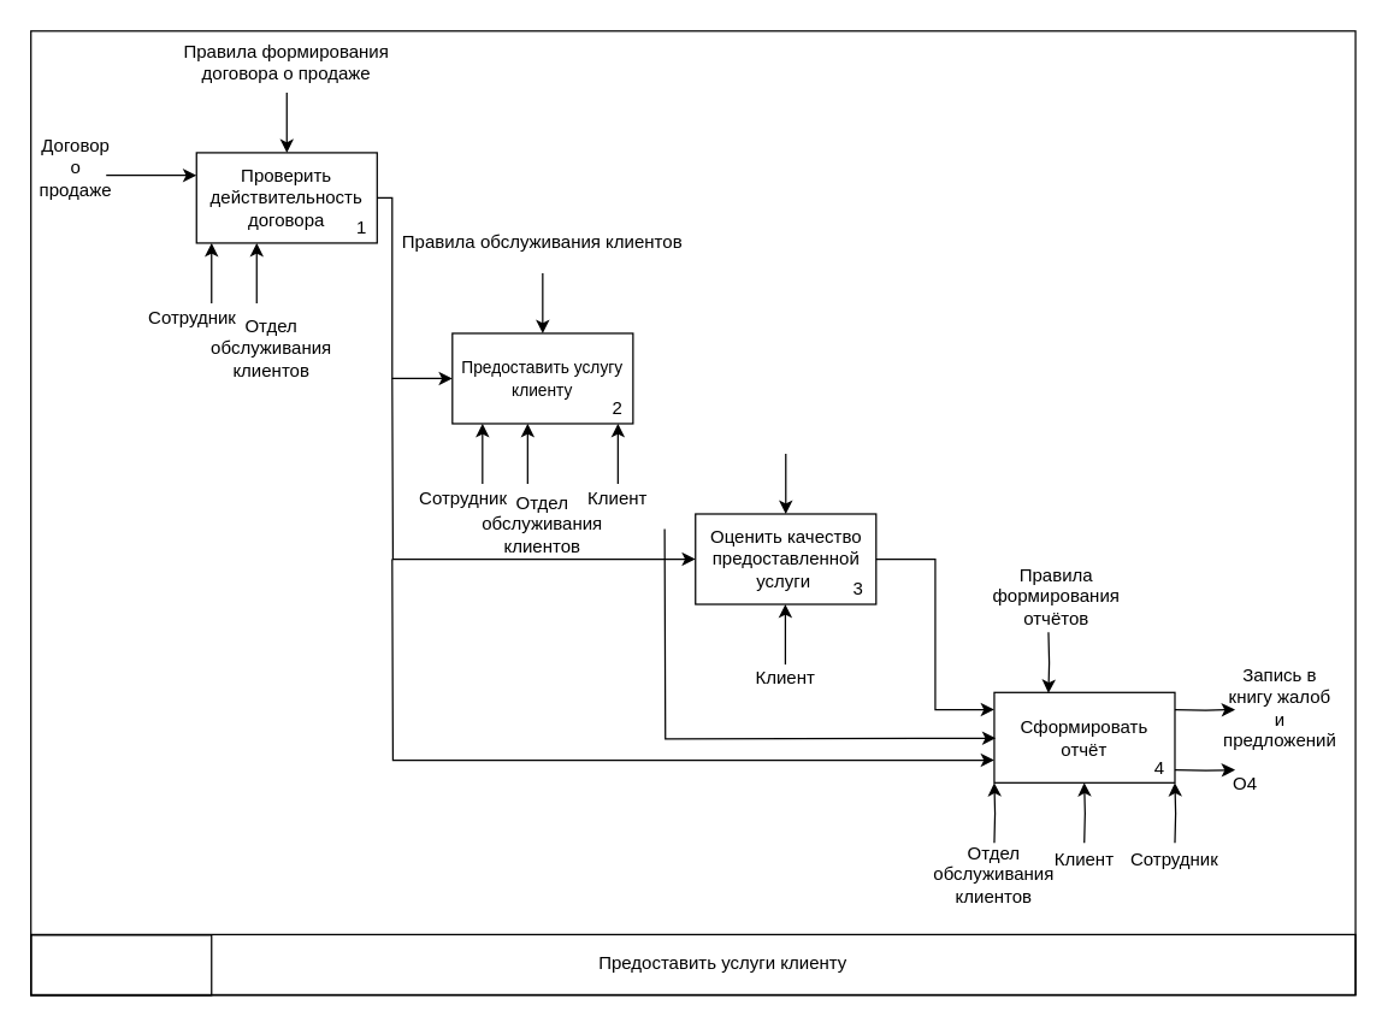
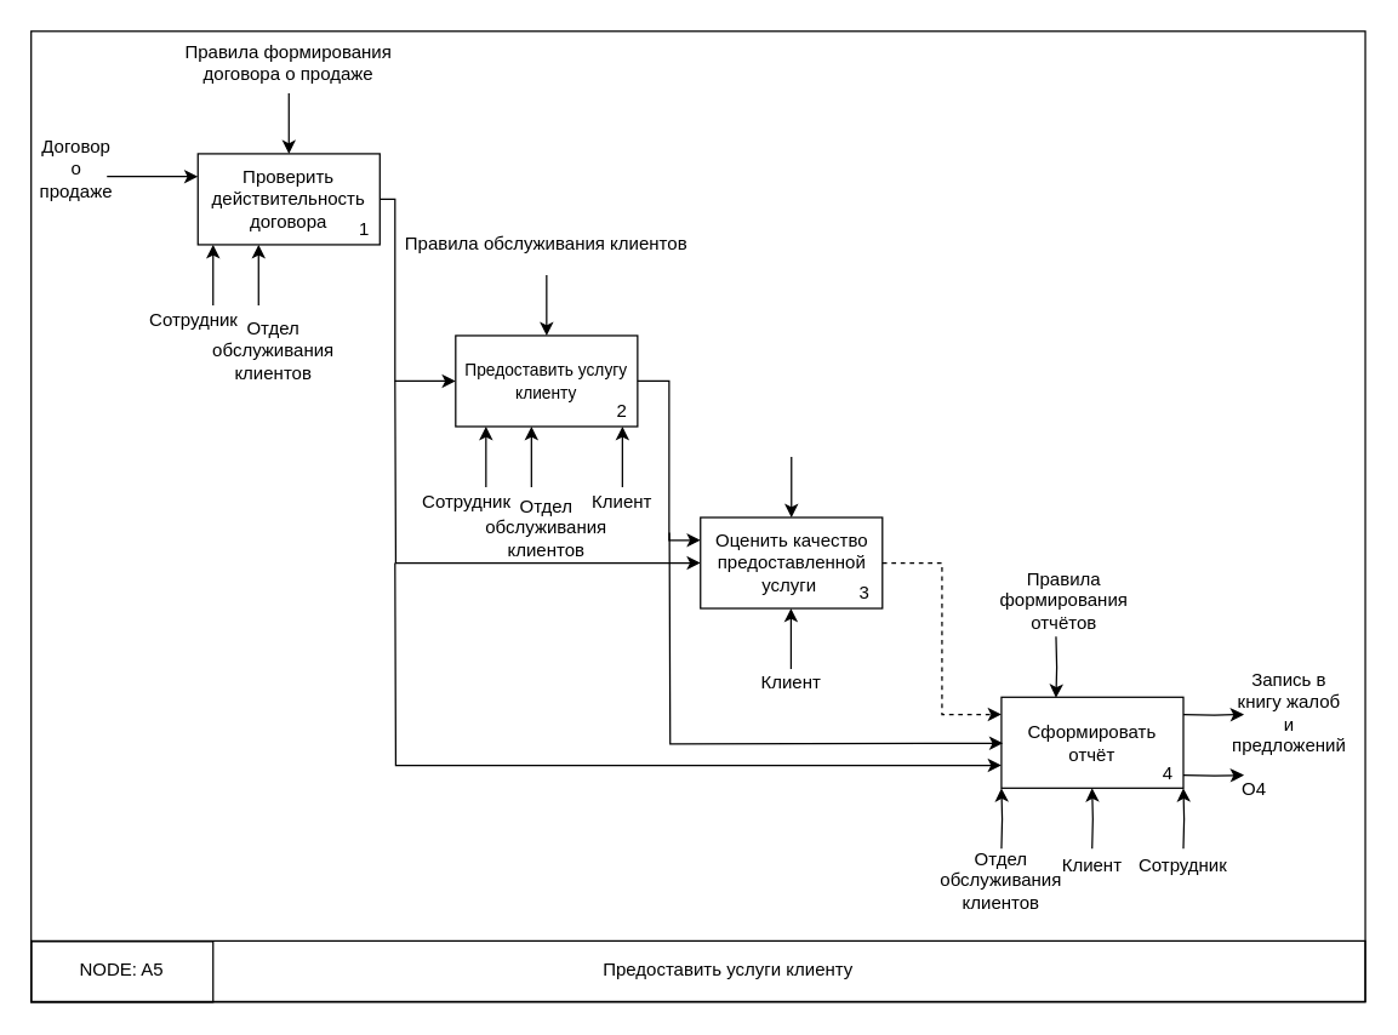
  <mxCell id="0" />
  <mxCell id="1" parent="0" />
  <mxCell id="2" value="" style="rounded=0;whiteSpace=wrap;html=1;fillColor=none;" vertex="1" parent="1"><mxGeometry y="20.14" width="880" height="640.65" as="geometry" x="20" /></mxCell>
  <mxCell id="3" value="" style="rounded=0;whiteSpace=wrap;html=1;fillColor=none;" vertex="1" parent="1"><mxGeometry y="620.44" width="880" height="40" as="geometry" x="20" /></mxCell>
  <mxCell id="4" value="" style="rounded=0;whiteSpace=wrap;html=1;fillColor=none;" vertex="1" parent="1"><mxGeometry y="620.79" width="120" height="40" as="geometry" x="20" /></mxCell>
+ <mxCell id="5" value="NODE: A5" style="text;html=1;strokeColor=none;fillColor=none;align=center;verticalAlign=middle;whiteSpace=wrap;rounded=0;" vertex="1" parent="1"><mxGeometry x="45" y="629.79" width="70" height="20" as="geometry" /></mxCell>
  <mxCell id="6" value="Предоставить услуги клиенту" style="text;html=1;strokeColor=none;fillColor=none;align=center;verticalAlign=middle;whiteSpace=wrap;rounded=0;" vertex="1" parent="1"><mxGeometry x="275" y="629.79" width="410" height="20" as="geometry" /></mxCell>
  <mxCell id="7" style="edgeStyle=orthogonalEdgeStyle;rounded=0;orthogonalLoop=1;jettySize=auto;html=1;exitX=0.5;exitY=0;exitDx=0;exitDy=0;endArrow=none;endFill=0;startArrow=classic;startFill=1;" edge="1" parent="1" source="10"><mxGeometry relative="1" as="geometry"><mxPoint x="190" y="61" as="targetPoint" /></mxGeometry></mxCell>
  <mxCell id="8" style="edgeStyle=orthogonalEdgeStyle;rounded=0;orthogonalLoop=1;jettySize=auto;html=1;exitX=1;exitY=0.5;exitDx=0;exitDy=0;startArrow=none;startFill=0;endArrow=classic;endFill=1;entryX=0;entryY=0.5;entryDx=0;entryDy=0;" edge="1" parent="1" source="10" target="16"><mxGeometry relative="1" as="geometry"><mxPoint x="260" y="131" as="targetPoint" /><Array as="points"><mxPoint x="260" y="131" /><mxPoint x="260" y="251" /></Array></mxGeometry></mxCell>
  <mxCell id="9" style="edgeStyle=orthogonalEdgeStyle;rounded=0;orthogonalLoop=1;jettySize=auto;html=1;exitX=0;exitY=0.25;exitDx=0;exitDy=0;startArrow=classic;startFill=1;endArrow=none;endFill=0;" edge="1" parent="1" source="10"><mxGeometry relative="1" as="geometry"><mxPoint x="70" y="115.907" as="targetPoint" /></mxGeometry></mxCell>
  <mxCell id="10" value="Проверить действительность договора" style="rounded=0;whiteSpace=wrap;html=1;fillColor=none;" vertex="1" parent="1"><mxGeometry x="130" y="101" width="120" height="60" as="geometry" /></mxCell>
  <mxCell id="11" value="Правила формирования договора о продаже" style="text;html=1;strokeColor=none;fillColor=none;align=center;verticalAlign=middle;whiteSpace=wrap;rounded=0;" vertex="1" parent="1"><mxGeometry x="95" y="31" width="190" height="20" as="geometry" /></mxCell>
  <mxCell id="12" value="1" style="text;html=1;strokeColor=none;fillColor=none;align=center;verticalAlign=middle;whiteSpace=wrap;rounded=0;" vertex="1" parent="1"><mxGeometry x="220" y="141" width="40" height="20" as="geometry" /></mxCell>
  <mxCell id="13" value="Сотрудник" style="text;html=1;strokeColor=none;fillColor=none;align=center;verticalAlign=middle;whiteSpace=wrap;rounded=0;" vertex="1" parent="1"><mxGeometry x="95" y="201" width="65" height="20" as="geometry" /></mxCell>
  <mxCell id="14" style="edgeStyle=orthogonalEdgeStyle;rounded=0;orthogonalLoop=1;jettySize=auto;html=1;exitX=0.5;exitY=0;exitDx=0;exitDy=0;endArrow=none;endFill=0;startArrow=classic;startFill=1;" edge="1" parent="1" source="16"><mxGeometry relative="1" as="geometry"><mxPoint x="360" y="181" as="targetPoint" /></mxGeometry></mxCell>
+ <mxCell id="15" style="edgeStyle=orthogonalEdgeStyle;rounded=0;orthogonalLoop=1;jettySize=auto;html=1;exitX=1;exitY=0.5;exitDx=0;exitDy=0;startArrow=none;startFill=0;endArrow=classic;endFill=1;entryX=0;entryY=0.25;entryDx=0;entryDy=0;" edge="1" parent="1" source="16" target="22"><mxGeometry relative="1" as="geometry"><mxPoint x="440" y="251" as="targetPoint" /></mxGeometry></mxCell>
  <mxCell id="16" value="&lt;font style=&quot;font-size: 11px&quot;&gt;Предоставить услугу клиенту&lt;/font&gt;" style="rounded=0;whiteSpace=wrap;html=1;fillColor=none;" vertex="1" parent="1"><mxGeometry x="300" y="221" width="120" height="60" as="geometry" /></mxCell>
  <mxCell id="17" value="Правила обслуживания клиентов" style="text;html=1;strokeColor=none;fillColor=none;align=center;verticalAlign=middle;whiteSpace=wrap;rounded=0;" vertex="1" parent="1"><mxGeometry x="265" y="151" width="190" height="20" as="geometry" /></mxCell>
  <mxCell id="18" value="2" style="text;html=1;strokeColor=none;fillColor=none;align=center;verticalAlign=middle;whiteSpace=wrap;rounded=0;" vertex="1" parent="1"><mxGeometry x="390" y="261" width="40" height="20" as="geometry" /></mxCell>
  <mxCell id="19" style="edgeStyle=orthogonalEdgeStyle;rounded=0;orthogonalLoop=1;jettySize=auto;html=1;exitX=0.5;exitY=0;exitDx=0;exitDy=0;endArrow=none;endFill=0;startArrow=classic;startFill=1;" edge="1" parent="1" source="22"><mxGeometry relative="1" as="geometry"><mxPoint x="521.5" y="301" as="targetPoint" /></mxGeometry></mxCell>
  <mxCell id="20" style="edgeStyle=orthogonalEdgeStyle;rounded=0;orthogonalLoop=1;jettySize=auto;html=1;exitX=0;exitY=0.5;exitDx=0;exitDy=0;startArrow=classic;startFill=1;endArrow=none;endFill=0;" edge="1" parent="1" source="22"><mxGeometry relative="1" as="geometry"><mxPoint x="260" y="251" as="targetPoint" /></mxGeometry></mxCell>
- <mxCell id="21" style="edgeStyle=orthogonalEdgeStyle;rounded=0;orthogonalLoop=1;jettySize=auto;html=1;exitX=1;exitY=0.5;exitDx=0;exitDy=0;startArrow=none;startFill=0;endArrow=classic;endFill=1;entryX=0;entryY=0.19;entryDx=0;entryDy=0;entryPerimeter=0;" edge="1" parent="1" source="22" target="28"><mxGeometry relative="1" as="geometry"><mxPoint x="619.81" y="370.857" as="targetPoint" /></mxGeometry></mxCell>
+ <mxCell id="21" style="edgeStyle=orthogonalEdgeStyle;rounded=0;orthogonalLoop=1;jettySize=auto;html=1;exitX=1;exitY=0.5;exitDx=0;exitDy=0;startArrow=none;startFill=0;endArrow=classic;endFill=1;entryX=0;entryY=0.19;entryDx=0;entryDy=0;entryPerimeter=0;dashed=1;" edge="1" parent="1" source="22" target="28"><mxGeometry relative="1" as="geometry"><mxPoint x="619.81" y="370.857" as="targetPoint" /></mxGeometry></mxCell>
  <mxCell id="22" value="Оценить качество предоставленной услуги&amp;nbsp;" style="rounded=0;whiteSpace=wrap;html=1;fillColor=none;" vertex="1" parent="1"><mxGeometry x="461.5" y="341" width="120" height="60" as="geometry" /></mxCell>
  <mxCell id="23" value="Правила формирования отчётов" style="text;html=1;strokeColor=none;fillColor=none;align=center;verticalAlign=middle;whiteSpace=wrap;rounded=0;" vertex="1" parent="1"><mxGeometry x="651.5" y="391" width="98.5" height="10" as="geometry" /></mxCell>
  <mxCell id="24" value="3" style="text;html=1;strokeColor=none;fillColor=none;align=center;verticalAlign=middle;whiteSpace=wrap;rounded=0;" vertex="1" parent="1"><mxGeometry x="550" y="381" width="40" height="20" as="geometry" /></mxCell>
  <mxCell id="25" style="edgeStyle=orthogonalEdgeStyle;rounded=0;orthogonalLoop=1;jettySize=auto;html=1;exitX=0.5;exitY=0;exitDx=0;exitDy=0;endArrow=none;endFill=0;startArrow=classic;startFill=1;" edge="1" parent="1"><mxGeometry relative="1" as="geometry"><mxPoint x="696" y="419.6" as="targetPoint" /><mxPoint x="696" y="460" as="sourcePoint" /></mxGeometry></mxCell>
  <mxCell id="26" style="edgeStyle=orthogonalEdgeStyle;rounded=0;orthogonalLoop=1;jettySize=auto;html=1;exitX=0;exitY=0.5;exitDx=0;exitDy=0;startArrow=classic;startFill=1;endArrow=none;endFill=0;" edge="1" parent="1"><mxGeometry relative="1" as="geometry"><mxPoint x="441" y="351" as="targetPoint" /><mxPoint x="661" y="490" as="sourcePoint" /></mxGeometry></mxCell>
  <mxCell id="27" style="edgeStyle=orthogonalEdgeStyle;rounded=0;orthogonalLoop=1;jettySize=auto;html=1;exitX=0;exitY=0.75;exitDx=0;exitDy=0;startArrow=classic;startFill=1;endArrow=none;endFill=0;" edge="1" parent="1" source="28"><mxGeometry relative="1" as="geometry"><mxPoint x="260" y="371" as="targetPoint" /></mxGeometry></mxCell>
  <mxCell id="28" value="Сформировать отчёт" style="rounded=0;whiteSpace=wrap;html=1;fillColor=none;" vertex="1" parent="1"><mxGeometry x="660" y="459.6" width="120" height="60" as="geometry" /></mxCell>
  <mxCell id="29" value="4" style="text;html=1;strokeColor=none;fillColor=none;align=center;verticalAlign=middle;whiteSpace=wrap;rounded=0;" vertex="1" parent="1"><mxGeometry x="750" y="499.6" width="40" height="20" as="geometry" /></mxCell>
  <mxCell id="30" style="edgeStyle=orthogonalEdgeStyle;rounded=0;orthogonalLoop=1;jettySize=auto;html=1;exitX=0.75;exitY=1;exitDx=0;exitDy=0;startArrow=classic;startFill=1;endArrow=none;endFill=0;" edge="1" parent="1"><mxGeometry relative="1" as="geometry"><mxPoint x="660" y="559.6" as="targetPoint" /><mxPoint x="660" y="519.6" as="sourcePoint" /></mxGeometry></mxCell>
  <mxCell id="31" value="Отдел обслуживания клиентов" style="text;html=1;strokeColor=none;fillColor=none;align=center;verticalAlign=middle;whiteSpace=wrap;rounded=0;" vertex="1" parent="1"><mxGeometry x="640" y="571" width="40" height="20" as="geometry" /></mxCell>
  <mxCell id="32" value="" style="endArrow=classic;html=1;" edge="1" parent="1"><mxGeometry width="50" height="50" relative="1" as="geometry"><mxPoint x="140" y="201" as="sourcePoint" /><mxPoint x="140" y="161" as="targetPoint" /></mxGeometry></mxCell>
  <mxCell id="33" style="edgeStyle=orthogonalEdgeStyle;rounded=0;orthogonalLoop=1;jettySize=auto;html=1;exitX=0.75;exitY=1;exitDx=0;exitDy=0;startArrow=classic;startFill=1;endArrow=none;endFill=0;" edge="1" parent="1"><mxGeometry relative="1" as="geometry"><mxPoint x="780" y="559.6" as="targetPoint" /><mxPoint x="780" y="519.6" as="sourcePoint" /></mxGeometry></mxCell>
  <mxCell id="34" value="Сотрудник" style="text;html=1;strokeColor=none;fillColor=none;align=center;verticalAlign=middle;whiteSpace=wrap;rounded=0;" vertex="1" parent="1"><mxGeometry x="760" y="561" width="40" height="20" as="geometry" /></mxCell>
  <mxCell id="35" style="edgeStyle=orthogonalEdgeStyle;rounded=0;orthogonalLoop=1;jettySize=auto;html=1;exitX=0.75;exitY=1;exitDx=0;exitDy=0;startArrow=classic;startFill=1;endArrow=none;endFill=0;" edge="1" parent="1"><mxGeometry relative="1" as="geometry"><mxPoint x="719.8" y="559.6" as="targetPoint" /><mxPoint x="719.8" y="519.6" as="sourcePoint" /></mxGeometry></mxCell>
  <mxCell id="36" value="Клиент" style="text;html=1;strokeColor=none;fillColor=none;align=center;verticalAlign=middle;whiteSpace=wrap;rounded=0;" vertex="1" parent="1"><mxGeometry x="700" y="561" width="40" height="20" as="geometry" /></mxCell>
  <mxCell id="37" value="" style="endArrow=classic;html=1;" edge="1" parent="1"><mxGeometry width="50" height="50" relative="1" as="geometry"><mxPoint x="170" y="201" as="sourcePoint" /><mxPoint x="170" y="161" as="targetPoint" /></mxGeometry></mxCell>
  <mxCell id="38" value="Отдел обслуживания клиентов" style="text;html=1;strokeColor=none;fillColor=none;align=center;verticalAlign=middle;whiteSpace=wrap;rounded=0;" vertex="1" parent="1"><mxGeometry x="160" y="221" width="40" height="20" as="geometry" /></mxCell>
  <mxCell id="39" value="Сотрудник" style="text;html=1;strokeColor=none;fillColor=none;align=center;verticalAlign=middle;whiteSpace=wrap;rounded=0;" vertex="1" parent="1"><mxGeometry x="275" y="321" width="65" height="20" as="geometry" /></mxCell>
  <mxCell id="40" value="" style="endArrow=classic;html=1;" edge="1" parent="1"><mxGeometry width="50" height="50" relative="1" as="geometry"><mxPoint x="320" y="321" as="sourcePoint" /><mxPoint x="320" y="281" as="targetPoint" /></mxGeometry></mxCell>
  <mxCell id="41" value="" style="endArrow=classic;html=1;" edge="1" parent="1"><mxGeometry width="50" height="50" relative="1" as="geometry"><mxPoint x="350" y="321" as="sourcePoint" /><mxPoint x="350" y="281" as="targetPoint" /></mxGeometry></mxCell>
  <mxCell id="42" value="Отдел обслуживания клиентов" style="text;html=1;strokeColor=none;fillColor=none;align=center;verticalAlign=middle;whiteSpace=wrap;rounded=0;" vertex="1" parent="1"><mxGeometry x="340" y="338" width="40" height="20" as="geometry" /></mxCell>
  <mxCell id="43" value="" style="endArrow=classic;html=1;" edge="1" parent="1"><mxGeometry width="50" height="50" relative="1" as="geometry"><mxPoint x="410" y="321" as="sourcePoint" /><mxPoint x="410" y="281" as="targetPoint" /></mxGeometry></mxCell>
  <mxCell id="44" value="Клиент" style="text;html=1;strokeColor=none;fillColor=none;align=center;verticalAlign=middle;whiteSpace=wrap;rounded=0;" vertex="1" parent="1"><mxGeometry x="390" y="321" width="40" height="20" as="geometry" /></mxCell>
  <mxCell id="45" value="Клиент" style="text;html=1;strokeColor=none;fillColor=none;align=center;verticalAlign=middle;whiteSpace=wrap;rounded=0;" vertex="1" parent="1"><mxGeometry x="489" y="439.6" width="65" height="20" as="geometry" /></mxCell>
  <mxCell id="46" value="" style="endArrow=classic;html=1;" edge="1" parent="1"><mxGeometry width="50" height="50" relative="1" as="geometry"><mxPoint x="521.21" y="441" as="sourcePoint" /><mxPoint x="521.21" y="401" as="targetPoint" /></mxGeometry></mxCell>
  <mxCell id="47" value="О4" style="text;html=1;strokeColor=none;fillColor=none;align=center;verticalAlign=middle;whiteSpace=wrap;rounded=0;" vertex="1" parent="1"><mxGeometry x="807" y="511" width="40" height="20" as="geometry" /></mxCell>
  <mxCell id="48" value="Договор о продаже" style="text;html=1;strokeColor=none;fillColor=none;align=center;verticalAlign=middle;whiteSpace=wrap;rounded=0;" vertex="1" parent="1"><mxGeometry x="30" y="101" width="40" height="20" as="geometry" /></mxCell>
  <mxCell id="49" style="edgeStyle=orthogonalEdgeStyle;rounded=0;orthogonalLoop=1;jettySize=auto;html=1;exitX=1;exitY=0.25;exitDx=0;exitDy=0;startArrow=none;startFill=0;endArrow=classic;endFill=1;" edge="1" parent="1"><mxGeometry relative="1" as="geometry"><mxPoint x="820.003" y="471.001" as="targetPoint" /><mxPoint x="780.003" y="471.001" as="sourcePoint" /></mxGeometry></mxCell>
  <mxCell id="50" style="edgeStyle=orthogonalEdgeStyle;rounded=0;orthogonalLoop=1;jettySize=auto;html=1;exitX=1;exitY=0.25;exitDx=0;exitDy=0;startArrow=none;startFill=0;endArrow=classic;endFill=1;" edge="1" parent="1"><mxGeometry relative="1" as="geometry"><mxPoint x="820.003" y="511.001" as="targetPoint" /><mxPoint x="780.003" y="511.001" as="sourcePoint" /></mxGeometry></mxCell>
  <mxCell id="51" value="Запись в книгу жалоб и предложений" style="text;html=1;strokeColor=none;fillColor=none;align=center;verticalAlign=middle;whiteSpace=wrap;rounded=0;" vertex="1" parent="1"><mxGeometry x="830" y="459.6" width="40" height="20" as="geometry" /></mxCell>
